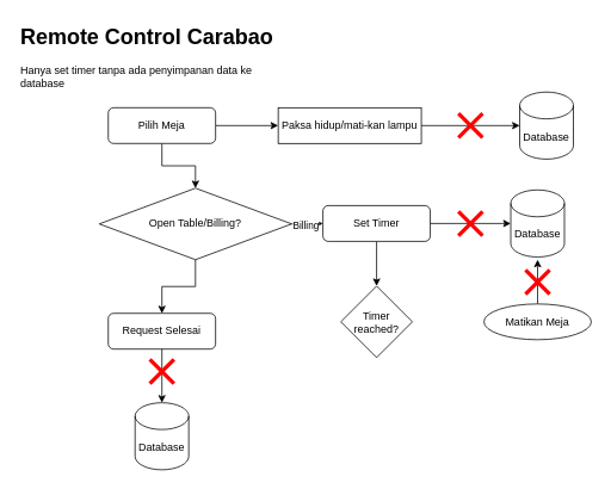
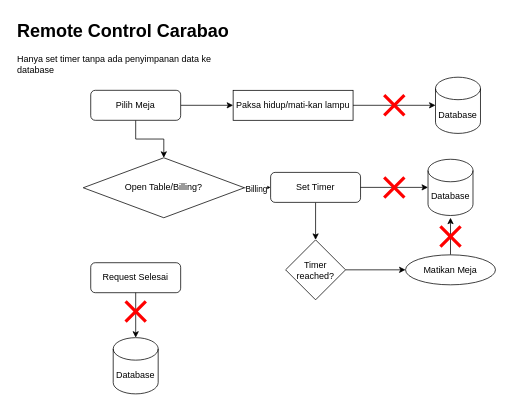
  <mxCell id="0" />
  <mxCell id="1" parent="0" />
  <mxCell id="2" style="edgeStyle=orthogonalEdgeStyle;rounded=0;orthogonalLoop=1;jettySize=auto;html=1;entryX=0.5;entryY=0;entryDx=0;entryDy=0;" edge="1" parent="1" source="4" target="18"><mxGeometry relative="1" as="geometry" /></mxCell>
  <mxCell id="3" style="edgeStyle=orthogonalEdgeStyle;rounded=0;orthogonalLoop=1;jettySize=auto;html=1;entryX=0;entryY=0.5;entryDx=0;entryDy=0;" edge="1" parent="1" source="4" target="24"><mxGeometry relative="1" as="geometry" /></mxCell>
  <mxCell id="4" value="Pilih Meja" style="rounded=1;whiteSpace=wrap;html=1;fontSize=12;glass=0;strokeWidth=1;shadow=0;" parent="1" vertex="1"><mxGeometry x="120" y="120" width="120" height="40" as="geometry" /></mxCell>
  <mxCell id="5" style="edgeStyle=orthogonalEdgeStyle;rounded=0;orthogonalLoop=1;jettySize=auto;html=1;entryX=0.5;entryY=0;entryDx=0;entryDy=0;" edge="1" parent="1" source="6" target="12"><mxGeometry relative="1" as="geometry" /></mxCell>
  <mxCell id="6" value="Set Timer" style="rounded=1;whiteSpace=wrap;html=1;" vertex="1" parent="1"><mxGeometry x="360" y="229.5" width="120" height="40" as="geometry" /></mxCell>
  <mxCell id="7" value="Database" style="shape=cylinder3;whiteSpace=wrap;html=1;boundedLbl=1;backgroundOutline=1;size=15;" vertex="1" parent="1"><mxGeometry x="570" y="212" width="60" height="75" as="geometry" /></mxCell>
  <mxCell id="8" style="edgeStyle=orthogonalEdgeStyle;rounded=0;orthogonalLoop=1;jettySize=auto;html=1;entryX=0;entryY=0.5;entryDx=0;entryDy=0;entryPerimeter=0;" edge="1" parent="1" source="6" target="7"><mxGeometry relative="1" as="geometry" /></mxCell>
  <mxCell id="9" value="" style="shape=mxgraph.mockup.markup.redX;fillColor=#ff0000;html=1;shadow=0;whiteSpace=wrap;strokeColor=none;" vertex="1" parent="1"><mxGeometry x="510" y="234.5" width="30" height="30" as="geometry" /></mxCell>
  <mxCell id="10" value="&lt;h1 style=&quot;margin-top: 0px;&quot;&gt;Remote Control Carabao&lt;/h1&gt;&lt;p&gt;Hanya set timer tanpa ada penyimpanan data ke database&lt;/p&gt;" style="text;html=1;whiteSpace=wrap;overflow=hidden;rounded=0;" vertex="1" parent="1"><mxGeometry x="20" y="20" width="290" height="80" as="geometry" /></mxCell>
+ <mxCell id="11" style="edgeStyle=orthogonalEdgeStyle;rounded=0;orthogonalLoop=1;jettySize=auto;html=1;entryX=0;entryY=0.5;entryDx=0;entryDy=0;" edge="1" parent="1" source="12" target="14"><mxGeometry relative="1" as="geometry"><mxPoint x="530" y="359.5" as="targetPoint" /></mxGeometry></mxCell>
  <mxCell id="12" value="Timer reached?" style="rhombus;whiteSpace=wrap;html=1;" vertex="1" parent="1"><mxGeometry x="380" y="319.5" width="80" height="80" as="geometry" /></mxCell>
  <mxCell id="13" style="edgeStyle=orthogonalEdgeStyle;rounded=0;orthogonalLoop=1;jettySize=auto;html=1;" edge="1" parent="1" source="14"><mxGeometry relative="1" as="geometry"><mxPoint x="600" y="290" as="targetPoint" /></mxGeometry></mxCell>
  <mxCell id="14" value="Matikan Meja" style="ellipse;whiteSpace=wrap;html=1;" vertex="1" parent="1"><mxGeometry x="540" y="339.5" width="120" height="40" as="geometry" /></mxCell>
  <mxCell id="15" style="edgeStyle=orthogonalEdgeStyle;rounded=0;orthogonalLoop=1;jettySize=auto;html=1;entryX=0;entryY=0.5;entryDx=0;entryDy=0;" edge="1" parent="1" source="18" target="6"><mxGeometry relative="1" as="geometry" /></mxCell>
  <mxCell id="16" value="Billing" style="edgeLabel;html=1;align=center;verticalAlign=middle;resizable=0;points=[];" vertex="1" connectable="0" parent="15"><mxGeometry x="-0.171" y="-1" relative="1" as="geometry"><mxPoint as="offset" /></mxGeometry></mxCell>
- <mxCell id="17" style="edgeStyle=orthogonalEdgeStyle;rounded=0;orthogonalLoop=1;jettySize=auto;html=1;entryX=0.5;entryY=0;entryDx=0;entryDy=0;" edge="1" parent="1" source="18" target="19"><mxGeometry relative="1" as="geometry" /></mxCell>
  <mxCell id="18" value="Open Table/Billing?" style="rhombus;whiteSpace=wrap;html=1;" vertex="1" parent="1"><mxGeometry x="110" y="210" width="215" height="80" as="geometry" /></mxCell>
  <mxCell id="19" value="Request Selesai" style="rounded=1;whiteSpace=wrap;html=1;" vertex="1" parent="1"><mxGeometry x="120" y="350" width="120" height="40" as="geometry" /></mxCell>
  <mxCell id="20" value="" style="shape=mxgraph.mockup.markup.redX;fillColor=#ff0000;html=1;shadow=0;whiteSpace=wrap;strokeColor=none;" vertex="1" parent="1"><mxGeometry x="585" y="300" width="30" height="30" as="geometry" /></mxCell>
  <mxCell id="21" value="Database" style="shape=cylinder3;whiteSpace=wrap;html=1;boundedLbl=1;backgroundOutline=1;size=15;" vertex="1" parent="1"><mxGeometry x="150" y="450" width="60" height="75" as="geometry" /></mxCell>
  <mxCell id="22" style="edgeStyle=orthogonalEdgeStyle;rounded=0;orthogonalLoop=1;jettySize=auto;html=1;entryX=0.5;entryY=0;entryDx=0;entryDy=0;entryPerimeter=0;" edge="1" parent="1" source="19" target="21"><mxGeometry relative="1" as="geometry" /></mxCell>
  <mxCell id="23" value="" style="shape=mxgraph.mockup.markup.redX;fillColor=#ff0000;html=1;shadow=0;whiteSpace=wrap;strokeColor=none;" vertex="1" parent="1"><mxGeometry x="165" y="400" width="30" height="30" as="geometry" /></mxCell>
  <mxCell id="24" value="Paksa hidup/mati-kan lampu" style="whiteSpace=wrap;html=1;rounded=0;" vertex="1" parent="1"><mxGeometry x="310" y="120" width="160" height="40" as="geometry" /></mxCell>
  <mxCell id="25" value="Database" style="shape=cylinder3;whiteSpace=wrap;html=1;boundedLbl=1;backgroundOutline=1;size=15;" vertex="1" parent="1"><mxGeometry x="580" y="102.5" width="60" height="75" as="geometry" /></mxCell>
  <mxCell id="26" style="edgeStyle=orthogonalEdgeStyle;rounded=0;orthogonalLoop=1;jettySize=auto;html=1;entryX=0;entryY=0.5;entryDx=0;entryDy=0;entryPerimeter=0;" edge="1" parent="1" source="24" target="25"><mxGeometry relative="1" as="geometry" /></mxCell>
  <mxCell id="27" value="" style="shape=mxgraph.mockup.markup.redX;fillColor=#ff0000;html=1;shadow=0;whiteSpace=wrap;strokeColor=none;" vertex="1" parent="1"><mxGeometry x="510" y="125" width="30" height="30" as="geometry" /></mxCell>
